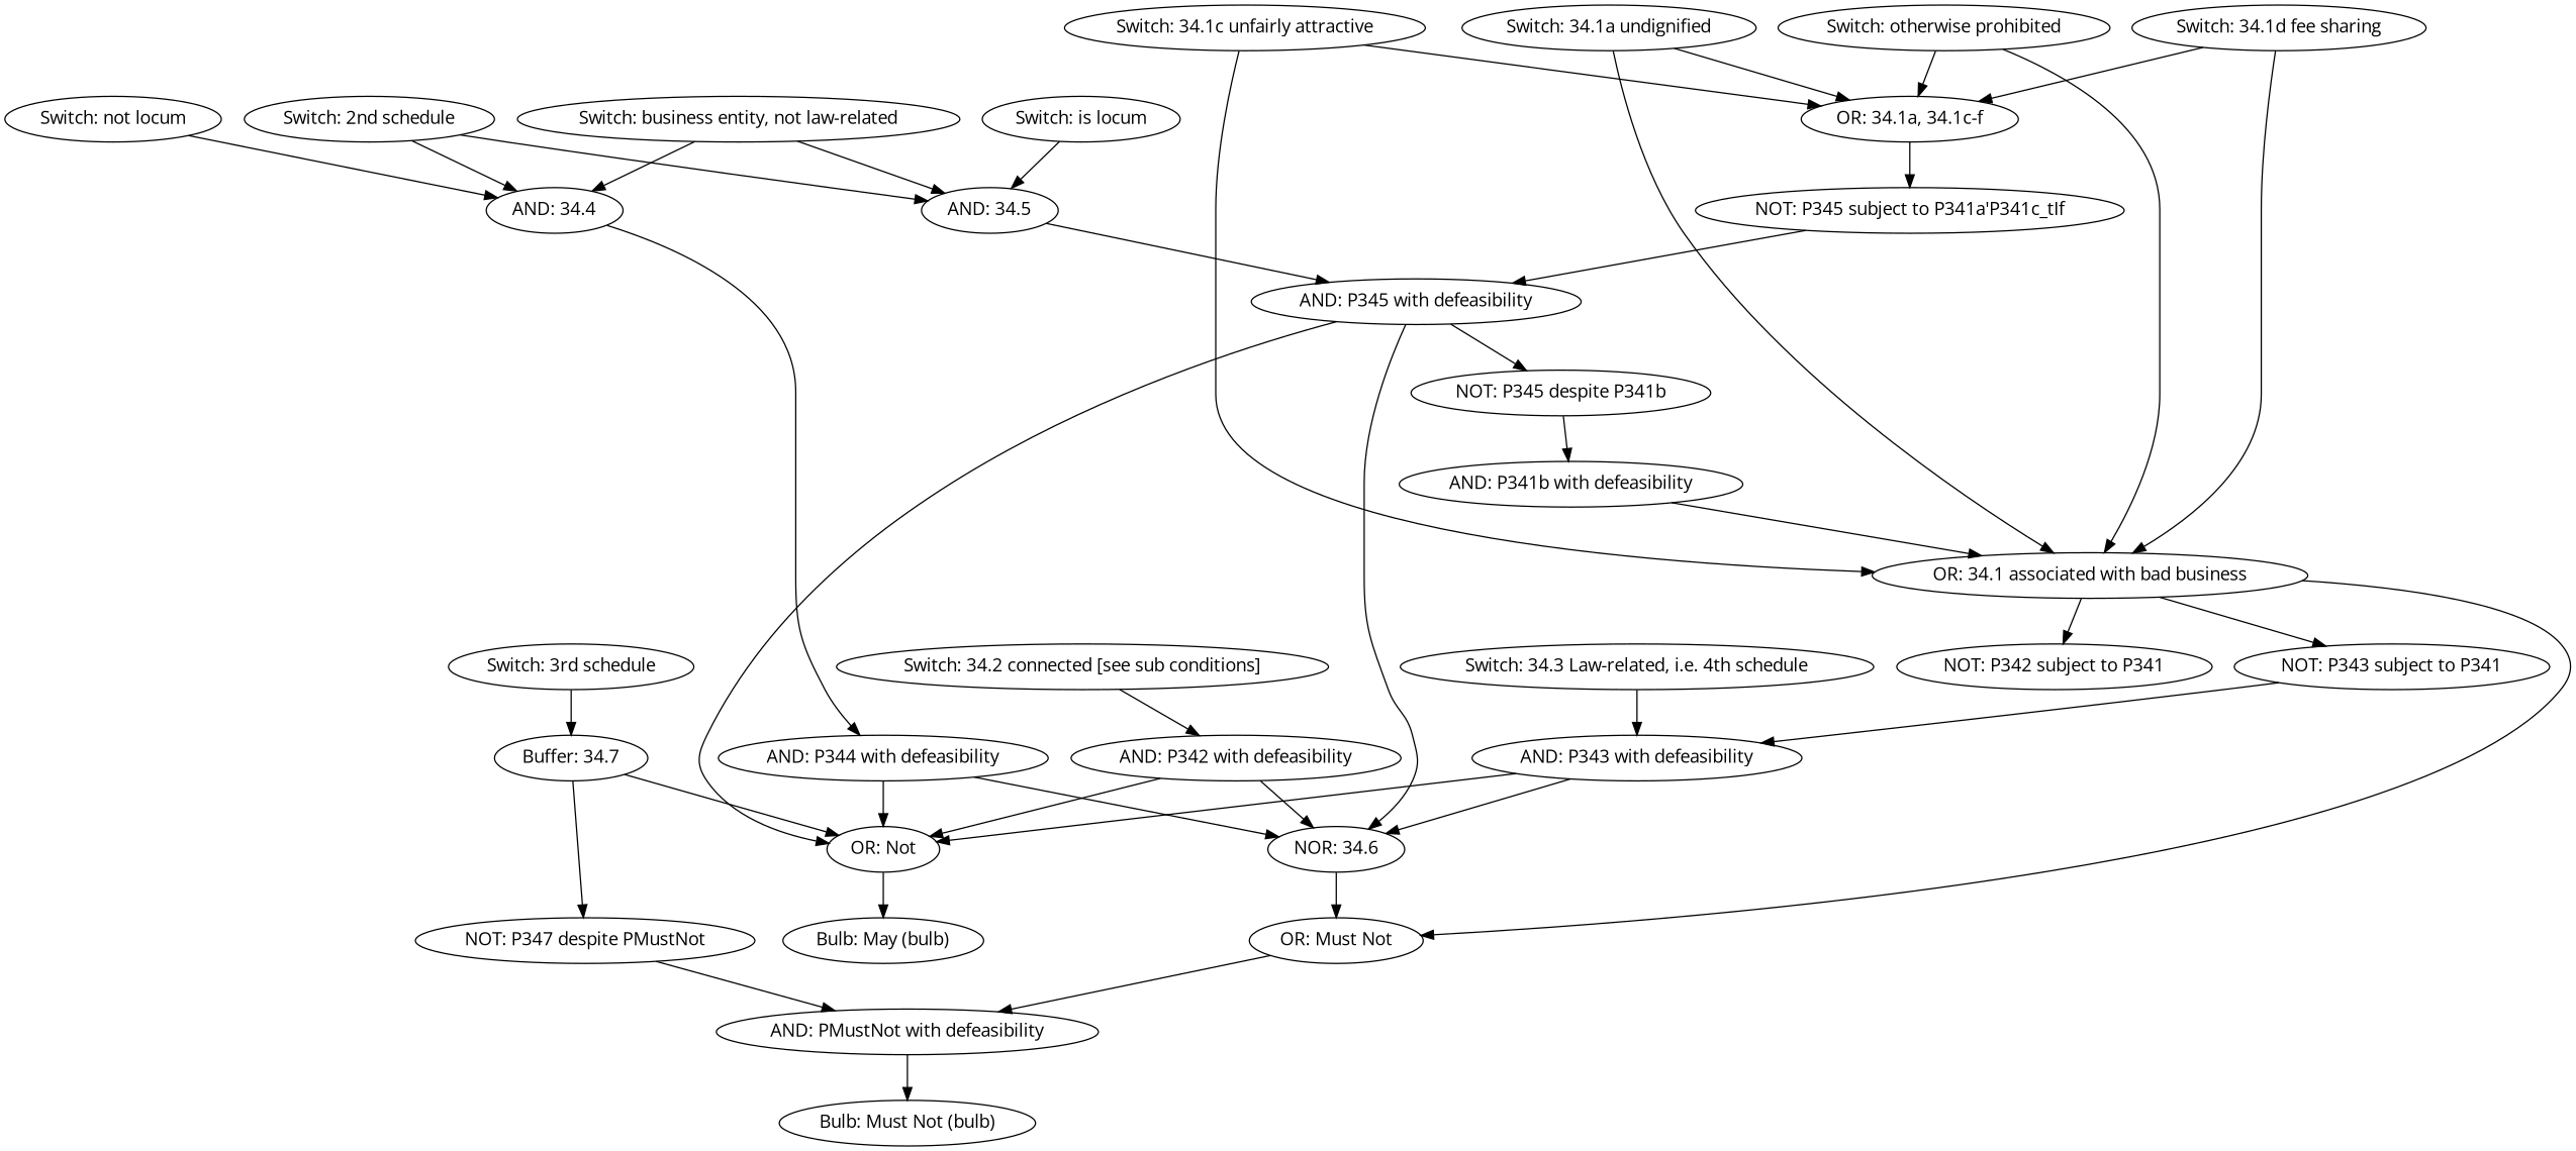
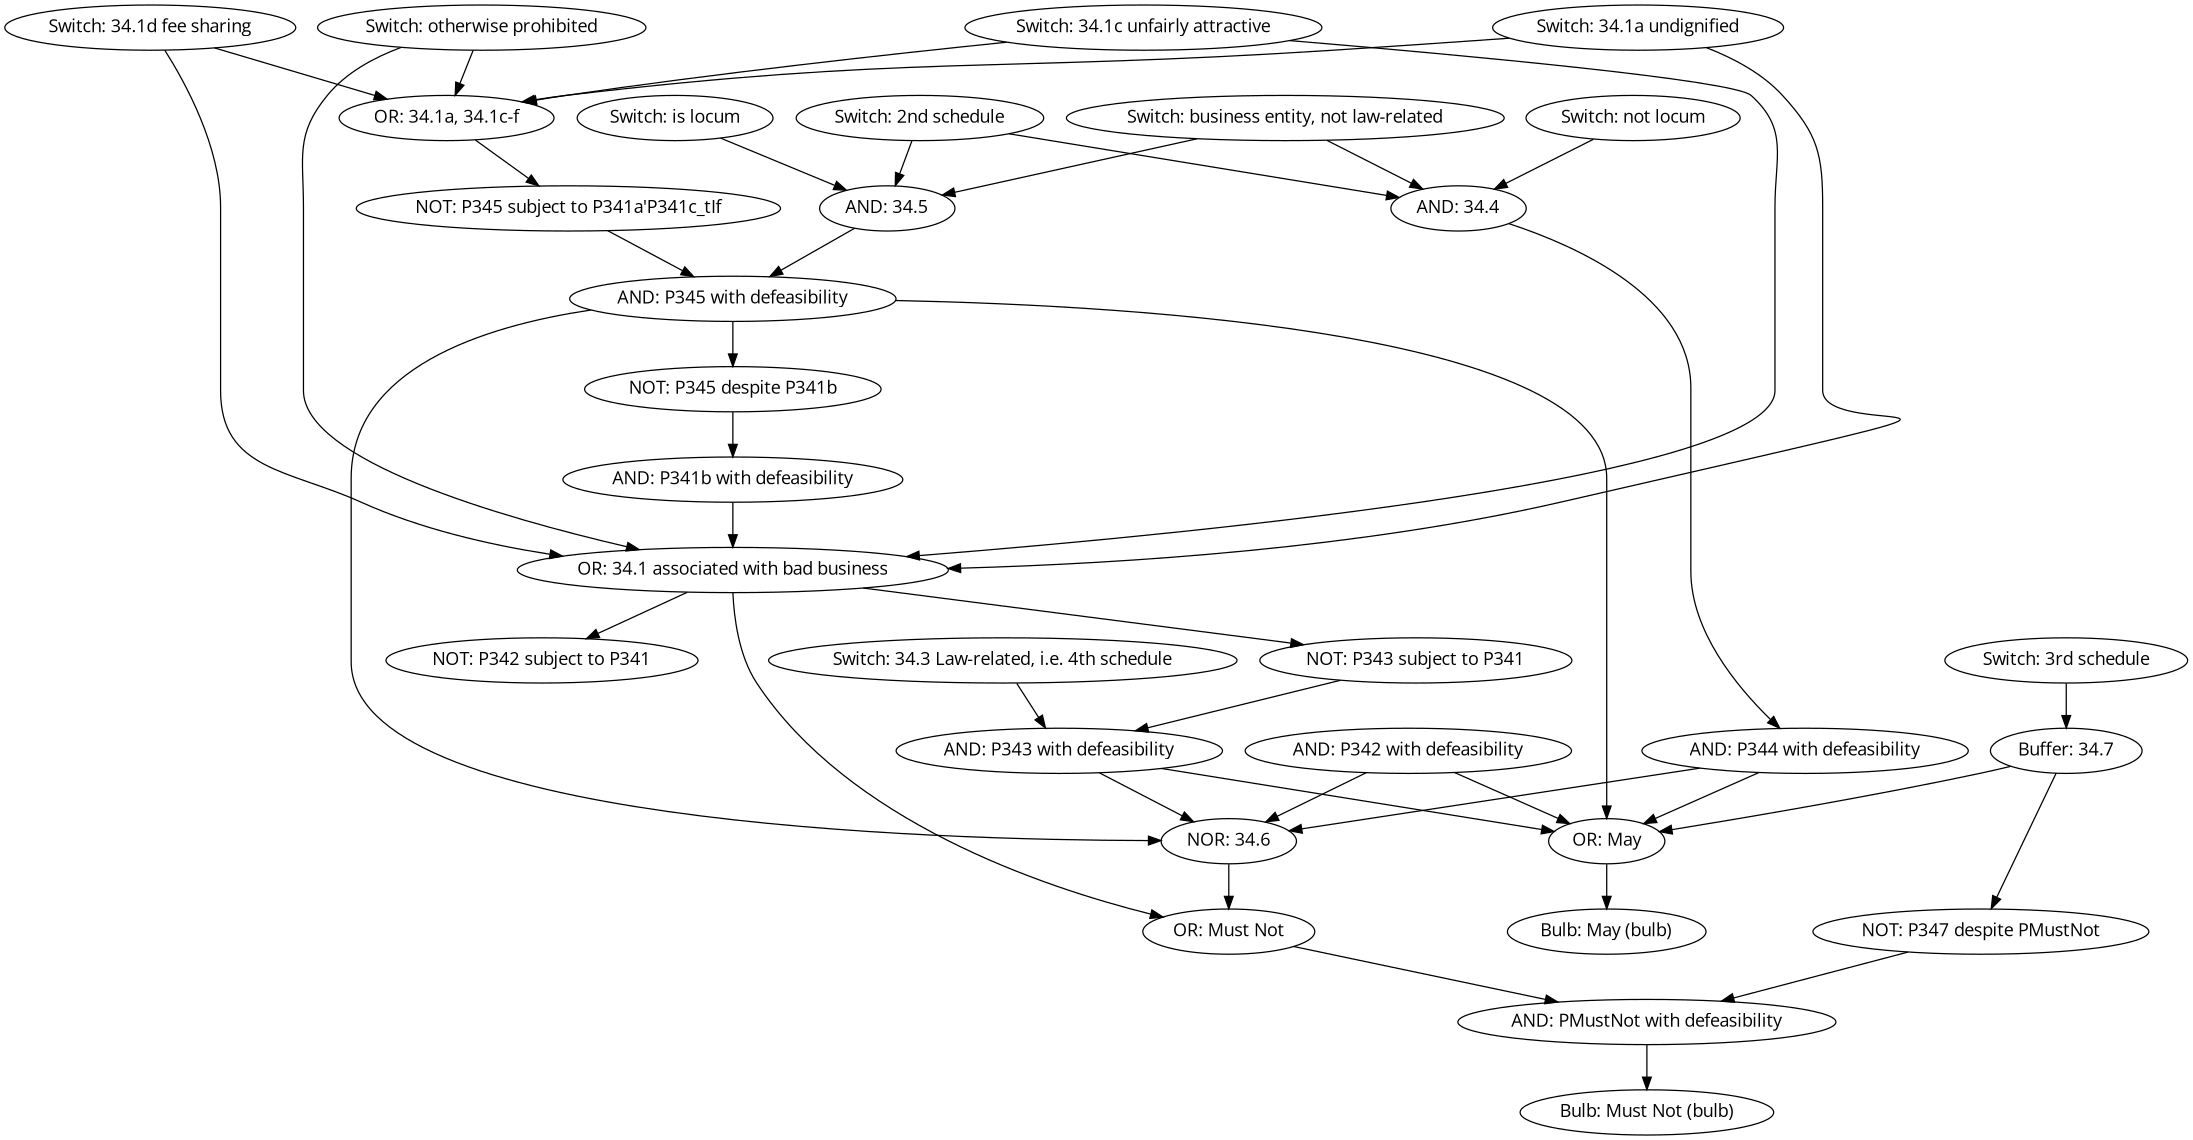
  digraph {
    fontname="Open Sans"
    node [fontname="Open Sans"]
    edge [fontname="Open Sans"]
    n1 [label="Bulb: Must Not (bulb)"]
    n2 [label="OR: Must Not"]
    n3 [label="AND: PMustNot with defeasibility"]
    n4 [label="Bulb: May (bulb)"]
-   n5 [label="OR: Not"]
+   n5 [label="OR: May"]
    n6 [label="OR: 34.1 associated with bad business"]
    n7 [label="NOT: P342 subject to P341"]
    n8 [label="NOT: P343 subject to P341"]
    n9 [label="AND: P343 with defeasibility"]
    n10 [label="Switch: 34.1a undignified"]
    n11 [label="OR: 34.1a, 34.1c-f"]
    n12 [label="NOT: P345 subject to P341a'P341c_tIf"]
    n13 [label="AND: P341b with defeasibility"]
    n14 [label="Switch: 34.1c unfairly attractive"]
    n15 [label="Switch: 34.1d fee sharing"]
    n16 [label="Switch: otherwise prohibited"]
-   n17 [label="Switch: 34.2 connected [see sub conditions]"]
    n18 [label="AND: P342 with defeasibility"]
    n19 [label="NOR: 34.6"]
    n20 [label="Switch: 34.3 Law-related, i.e. 4th schedule"]
    n21 [label="AND: 34.4"]
    n22 [label="AND: P344 with defeasibility"]
    n23 [label="Switch: not locum"]
    n24 [label="Switch: business entity, not law-related"]
    n25 [label="AND: 34.5"]
    n26 [label="AND: P345 with defeasibility"]
    n27 [label="Switch: 2nd schedule"]
    n28 [label="NOT: P345 despite P341b"]
    n29 [label="Switch: is locum"]
    n30 [label="Buffer: 34.7"]
    n31 [label="NOT: P347 despite PMustNot"]
    n32 [label="Switch: 3rd schedule"]
    n2 -> n3
    n3 -> n1
    n5 -> n4
    n6 -> n2
    n6 -> n7
    n6 -> n8
    n8 -> n9
    n9 -> n5
    n9 -> n19
    n10 -> n6
    n10 -> n11
    n11 -> n12
    n12 -> n26
    n13 -> n6
    n14 -> n6
    n14 -> n11
    n15 -> n6
    n15 -> n11
    n16 -> n6
    n16 -> n11
-   n17 -> n18
    n18 -> n5
    n18 -> n19
    n19 -> n2
    n20 -> n9
    n21 -> n22
    n22 -> n5
    n22 -> n19
    n23 -> n21
    n24 -> n21
    n24 -> n25
    n25 -> n26
    n26 -> n5
    n26 -> n19
    n26 -> n28
    n27 -> n21
    n27 -> n25
    n28 -> n13
    n29 -> n25
    n30 -> n5
    n30 -> n31
    n31 -> n3
    n32 -> n30
  }
